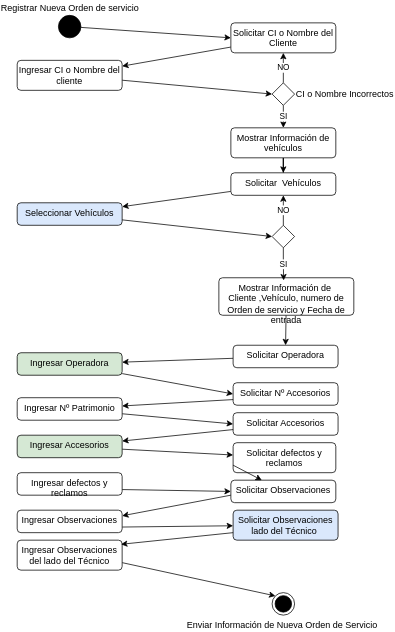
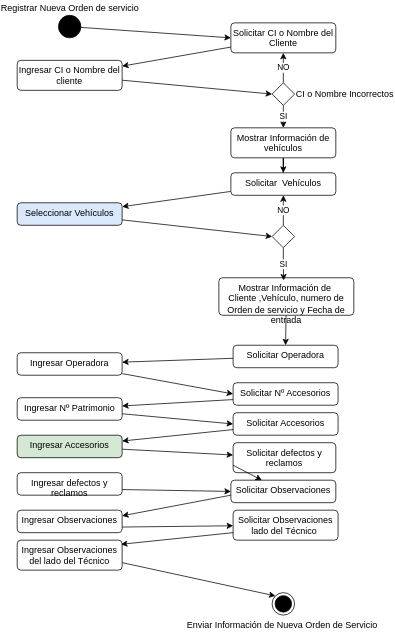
  <mxCell id="0" />
  <mxCell id="1" parent="0" />
  <mxCell id="2" value="Enviar Información de Nueva Orden de Servicio&amp;nbsp;" style="ellipse;html=1;shape=endState;fillColor=strokeColor;labelPosition=center;verticalLabelPosition=bottom;align=center;verticalAlign=top;" vertex="1" parent="1"><mxGeometry x="360" y="790" width="30" height="30" as="geometry" /></mxCell>
  <mxCell id="3" style="rounded=0;orthogonalLoop=1;jettySize=auto;html=1;" edge="1" parent="1" source="4" target="11"><mxGeometry relative="1" as="geometry" /></mxCell>
  <mxCell id="4" value="&lt;font style=&quot;vertical-align: inherit;&quot;&gt;&lt;font style=&quot;vertical-align: inherit;&quot;&gt;Solicitar CI o Nombre del Cliente&lt;/font&gt;&lt;/font&gt;" style="html=1;align=center;verticalAlign=top;rounded=1;absoluteArcSize=1;arcSize=10;dashed=0;whiteSpace=wrap;" vertex="1" parent="1"><mxGeometry x="305" y="30" width="140" height="40" as="geometry" /></mxCell>
  <mxCell id="5" style="rounded=0;orthogonalLoop=1;jettySize=auto;html=1;entryX=0;entryY=0.5;entryDx=0;entryDy=0;" edge="1" parent="1" source="6" target="4"><mxGeometry relative="1" as="geometry" /></mxCell>
  <mxCell id="6" value="Registrar Nueva Orden de servicio" style="ellipse;fillColor=strokeColor;html=1;labelPosition=center;verticalLabelPosition=top;align=center;verticalAlign=bottom;" vertex="1" parent="1"><mxGeometry x="75" y="20" width="30" height="30" as="geometry" /></mxCell>
  <mxCell id="7" value="NO" style="edgeStyle=orthogonalEdgeStyle;rounded=0;orthogonalLoop=1;jettySize=auto;html=1;entryX=0.5;entryY=1;entryDx=0;entryDy=0;" edge="1" parent="1" source="9" target="4"><mxGeometry relative="1" as="geometry" /></mxCell>
  <mxCell id="8" value="SI" style="edgeStyle=orthogonalEdgeStyle;rounded=0;orthogonalLoop=1;jettySize=auto;html=1;entryX=0.5;entryY=0;entryDx=0;entryDy=0;" edge="1" parent="1" source="9" target="13"><mxGeometry x="0.4" relative="1" as="geometry"><mxPoint x="375" y="180" as="targetPoint" /><mxPoint as="offset" /></mxGeometry></mxCell>
  <mxCell id="9" value="CI o Nombre Incorrectos" style="rhombus;labelPosition=right;verticalLabelPosition=middle;align=left;verticalAlign=middle;" vertex="1" parent="1"><mxGeometry x="360" y="110" width="30" height="30" as="geometry" /></mxCell>
  <mxCell id="10" style="rounded=0;orthogonalLoop=1;jettySize=auto;html=1;entryX=0;entryY=0.5;entryDx=0;entryDy=0;" edge="1" parent="1" source="11" target="9"><mxGeometry relative="1" as="geometry" /></mxCell>
  <mxCell id="11" value="Ingresar CI o Nombre del cliente" style="html=1;align=center;verticalAlign=top;rounded=1;absoluteArcSize=1;arcSize=10;dashed=0;whiteSpace=wrap;" vertex="1" parent="1"><mxGeometry x="20" y="80" width="140" height="40" as="geometry" /></mxCell>
  <mxCell id="12" style="edgeStyle=orthogonalEdgeStyle;rounded=0;orthogonalLoop=1;jettySize=auto;html=1;" edge="1" parent="1" source="13" target="15"><mxGeometry relative="1" as="geometry" /></mxCell>
  <mxCell id="13" value="&lt;font style=&quot;vertical-align: inherit;&quot;&gt;&lt;font style=&quot;vertical-align: inherit;&quot;&gt;Mostrar Información de vehículos&lt;/font&gt;&lt;/font&gt;" style="html=1;align=center;verticalAlign=top;rounded=1;absoluteArcSize=1;arcSize=10;dashed=0;whiteSpace=wrap;" vertex="1" parent="1"><mxGeometry x="305" y="170" width="140" height="40" as="geometry" /></mxCell>
  <mxCell id="14" style="rounded=0;orthogonalLoop=1;jettySize=auto;html=1;" edge="1" parent="1" source="15" target="16"><mxGeometry relative="1" as="geometry" /></mxCell>
  <mxCell id="15" value="&lt;font style=&quot;vertical-align: inherit;&quot;&gt;&lt;font style=&quot;vertical-align: inherit;&quot;&gt;Solicitar&amp;nbsp; Vehículos&lt;/font&gt;&lt;/font&gt;" style="html=1;align=center;verticalAlign=top;rounded=1;absoluteArcSize=1;arcSize=10;dashed=0;whiteSpace=wrap;" vertex="1" parent="1"><mxGeometry x="305" y="230" width="140" height="30" as="geometry" /></mxCell>
  <mxCell id="16" value="&lt;font style=&quot;vertical-align: inherit;&quot;&gt;&lt;font style=&quot;vertical-align: inherit;&quot;&gt;Seleccionar Vehículos&lt;/font&gt;&lt;/font&gt;" style="html=1;align=center;verticalAlign=top;rounded=1;absoluteArcSize=1;arcSize=10;dashed=0;whiteSpace=wrap;fillColor=#dae8fc;" vertex="1" parent="1"><mxGeometry x="20" y="270" width="140" height="30" as="geometry" /></mxCell>
  <mxCell id="17" style="rounded=0;orthogonalLoop=1;jettySize=auto;html=1;entryX=0.5;entryY=0;entryDx=0;entryDy=0;" edge="1" parent="1" source="18" target="20"><mxGeometry relative="1" as="geometry" /></mxCell>
  <mxCell id="18" value="&lt;font style=&quot;vertical-align: inherit;&quot;&gt;&lt;font style=&quot;vertical-align: inherit;&quot;&gt;Mostrar Información de&amp;nbsp;&lt;/font&gt;&lt;/font&gt;&lt;div&gt;&lt;font style=&quot;vertical-align: inherit;&quot;&gt;&lt;font style=&quot;vertical-align: inherit;&quot;&gt;Cliente ,Vehículo, numero de Orden de servicio y Fecha de entrada&lt;/font&gt;&lt;/font&gt;&lt;/div&gt;" style="html=1;align=center;verticalAlign=top;rounded=1;absoluteArcSize=1;arcSize=10;dashed=0;whiteSpace=wrap;" vertex="1" parent="1"><mxGeometry x="289" y="370" width="180" height="50" as="geometry" /></mxCell>
  <mxCell id="19" style="rounded=0;orthogonalLoop=1;jettySize=auto;html=1;" edge="1" parent="1" source="20" target="27"><mxGeometry relative="1" as="geometry" /></mxCell>
  <mxCell id="20" value="Solicitar Operadora" style="html=1;align=center;verticalAlign=top;rounded=1;absoluteArcSize=1;arcSize=10;dashed=0;whiteSpace=wrap;" vertex="1" parent="1"><mxGeometry x="308" y="460" width="140" height="30" as="geometry" /></mxCell>
  <mxCell id="21" value="Solicitar Nº Accesorios" style="html=1;align=center;verticalAlign=top;rounded=1;absoluteArcSize=1;arcSize=10;dashed=0;whiteSpace=wrap;" vertex="1" parent="1"><mxGeometry x="308" y="510" width="140" height="30" as="geometry" /></mxCell>
  <mxCell id="22" value="Solicitar Accesorios" style="html=1;align=center;verticalAlign=top;rounded=1;absoluteArcSize=1;arcSize=10;dashed=0;whiteSpace=wrap;" vertex="1" parent="1"><mxGeometry x="308" y="550" width="140" height="30" as="geometry" /></mxCell>
  <mxCell id="23" value="Solicitar defectos y reclamos" style="html=1;align=center;verticalAlign=top;rounded=1;absoluteArcSize=1;arcSize=10;dashed=0;whiteSpace=wrap;" vertex="1" parent="1"><mxGeometry x="308" y="590" width="137" height="40" as="geometry" /></mxCell>
  <mxCell id="24" value="Solicitar Observaciones" style="html=1;align=center;verticalAlign=top;rounded=1;absoluteArcSize=1;arcSize=10;dashed=0;whiteSpace=wrap;" vertex="1" parent="1"><mxGeometry x="305" y="640" width="140" height="30" as="geometry" /></mxCell>
- <mxCell id="25" value="Solicitar Observaciones lado del Técnico&amp;nbsp;" style="html=1;align=center;verticalAlign=top;rounded=1;absoluteArcSize=1;arcSize=10;dashed=0;whiteSpace=wrap;fillColor=#dae8fc;" vertex="1" parent="1"><mxGeometry x="308" y="680" width="140" height="40" as="geometry" /></mxCell>
+ <mxCell id="25" value="Solicitar Observaciones lado del Técnico&amp;nbsp;" style="html=1;align=center;verticalAlign=top;rounded=1;absoluteArcSize=1;arcSize=10;dashed=0;whiteSpace=wrap;" vertex="1" parent="1"><mxGeometry x="308" y="680" width="140" height="40" as="geometry" /></mxCell>
  <mxCell id="26" style="rounded=0;orthogonalLoop=1;jettySize=auto;html=1;entryX=0;entryY=0.5;entryDx=0;entryDy=0;" edge="1" parent="1" source="27" target="21"><mxGeometry relative="1" as="geometry" /></mxCell>
- <mxCell id="27" value="Ingresar Operadora" style="html=1;align=center;verticalAlign=top;rounded=1;absoluteArcSize=1;arcSize=10;dashed=0;whiteSpace=wrap;fillColor=#d5e8d4;" vertex="1" parent="1"><mxGeometry x="20" y="470" width="140" height="30" as="geometry" /></mxCell>
+ <mxCell id="27" value="Ingresar Operadora" style="html=1;align=center;verticalAlign=top;rounded=1;absoluteArcSize=1;arcSize=10;dashed=0;whiteSpace=wrap;" vertex="1" parent="1"><mxGeometry x="20" y="470" width="140" height="30" as="geometry" /></mxCell>
  <mxCell id="28" style="rounded=0;orthogonalLoop=1;jettySize=auto;html=1;exitX=0;exitY=0.75;exitDx=0;exitDy=0;" edge="1" parent="1" source="21" target="30"><mxGeometry relative="1" as="geometry"><mxPoint x="303" y="532" as="sourcePoint" /></mxGeometry></mxCell>
  <mxCell id="29" style="rounded=0;orthogonalLoop=1;jettySize=auto;html=1;entryX=0;entryY=0.5;entryDx=0;entryDy=0;" edge="1" parent="1" source="30" target="22"><mxGeometry relative="1" as="geometry"><mxPoint x="303" y="580" as="targetPoint" /></mxGeometry></mxCell>
  <mxCell id="30" value="Ingresar Nº Patrimonio" style="html=1;align=center;verticalAlign=top;rounded=1;absoluteArcSize=1;arcSize=10;dashed=0;whiteSpace=wrap;" vertex="1" parent="1"><mxGeometry x="20" y="530" width="140" height="30" as="geometry" /></mxCell>
  <mxCell id="31" style="rounded=0;orthogonalLoop=1;jettySize=auto;html=1;entryX=1;entryY=0.25;entryDx=0;entryDy=0;" edge="1" parent="1" target="33"><mxGeometry relative="1" as="geometry"><mxPoint x="305" y="660" as="sourcePoint" /><Array as="points"><mxPoint x="305" y="660" /></Array></mxGeometry></mxCell>
  <mxCell id="32" style="rounded=0;orthogonalLoop=1;jettySize=auto;html=1;exitX=1;exitY=0.75;exitDx=0;exitDy=0;" edge="1" parent="1" source="33" target="25"><mxGeometry relative="1" as="geometry"><mxPoint x="253" y="865" as="targetPoint" /></mxGeometry></mxCell>
  <mxCell id="33" value="Ingresar Observaciones" style="html=1;align=center;verticalAlign=top;rounded=1;absoluteArcSize=1;arcSize=10;dashed=0;whiteSpace=wrap;" vertex="1" parent="1"><mxGeometry x="20" y="680" width="140" height="30" as="geometry" /></mxCell>
  <mxCell id="34" style="rounded=0;orthogonalLoop=1;jettySize=auto;html=1;exitX=0;exitY=0.75;exitDx=0;exitDy=0;" edge="1" parent="1" source="23" target="24"><mxGeometry relative="1" as="geometry"><mxPoint x="308" y="778" as="sourcePoint" /><mxPoint x="172.256" y="660" as="targetPoint" /></mxGeometry></mxCell>
  <mxCell id="35" style="rounded=0;orthogonalLoop=1;jettySize=auto;html=1;entryX=0;entryY=0.5;entryDx=0;entryDy=0;exitX=1;exitY=0.75;exitDx=0;exitDy=0;" edge="1" parent="1" source="36" target="24"><mxGeometry relative="1" as="geometry"><mxPoint x="243" y="815" as="targetPoint" /></mxGeometry></mxCell>
  <mxCell id="36" value="Ingresar defectos y reclamos" style="html=1;align=center;verticalAlign=top;rounded=1;absoluteArcSize=1;arcSize=10;dashed=0;whiteSpace=wrap;" vertex="1" parent="1"><mxGeometry x="20" y="630" width="140" height="30" as="geometry" /></mxCell>
  <mxCell id="37" style="rounded=0;orthogonalLoop=1;jettySize=auto;html=1;exitX=0;exitY=0.75;exitDx=0;exitDy=0;" edge="1" parent="1" source="22" target="39"><mxGeometry relative="1" as="geometry"><mxPoint x="293" y="608" as="sourcePoint" /></mxGeometry></mxCell>
  <mxCell id="38" style="rounded=0;orthogonalLoop=1;jettySize=auto;html=1;" edge="1" parent="1" source="39" target="23"><mxGeometry relative="1" as="geometry"><mxPoint x="293" y="640" as="targetPoint" /></mxGeometry></mxCell>
  <mxCell id="39" value="Ingresar Accesorios" style="html=1;align=center;verticalAlign=top;rounded=1;absoluteArcSize=1;arcSize=10;dashed=0;whiteSpace=wrap;fillColor=#d5e8d4;" vertex="1" parent="1"><mxGeometry x="20" y="580" width="140" height="30" as="geometry" /></mxCell>
  <mxCell id="40" style="rounded=0;orthogonalLoop=1;jettySize=auto;html=1;exitX=1;exitY=0.75;exitDx=0;exitDy=0;entryX=0;entryY=0;entryDx=0;entryDy=0;" edge="1" parent="1" source="41" target="2"><mxGeometry relative="1" as="geometry"><mxPoint x="293" y="771" as="targetPoint" /></mxGeometry></mxCell>
  <mxCell id="41" value="Ingresar Observaciones del lado del Técnico" style="html=1;align=center;verticalAlign=top;rounded=1;absoluteArcSize=1;arcSize=10;dashed=0;whiteSpace=wrap;" vertex="1" parent="1"><mxGeometry x="20" y="720" width="140" height="40" as="geometry" /></mxCell>
  <mxCell id="42" style="rounded=0;orthogonalLoop=1;jettySize=auto;html=1;exitX=0;exitY=0.75;exitDx=0;exitDy=0;entryX=0.989;entryY=0.138;entryDx=0;entryDy=0;entryPerimeter=0;" edge="1" parent="1" source="25" target="41"><mxGeometry relative="1" as="geometry"><mxPoint x="323" y="740" as="sourcePoint" /><mxPoint x="175" y="758" as="targetPoint" /></mxGeometry></mxCell>
  <mxCell id="43" value="NO" style="rounded=0;orthogonalLoop=1;jettySize=auto;html=1;entryX=0.5;entryY=1;entryDx=0;entryDy=0;" edge="1" parent="1" source="44" target="15"><mxGeometry relative="1" as="geometry" /></mxCell>
  <mxCell id="44" value="" style="rhombus;labelPosition=right;verticalLabelPosition=middle;align=left;verticalAlign=middle;" vertex="1" parent="1"><mxGeometry x="360" y="300" width="30" height="30" as="geometry" /></mxCell>
  <mxCell id="45" style="rounded=0;orthogonalLoop=1;jettySize=auto;html=1;entryX=0;entryY=0.5;entryDx=0;entryDy=0;" edge="1" parent="1" source="16" target="44"><mxGeometry relative="1" as="geometry" /></mxCell>
  <mxCell id="46" value="SI" style="edgeStyle=orthogonalEdgeStyle;rounded=0;orthogonalLoop=1;jettySize=auto;html=1;entryX=0.48;entryY=0.071;entryDx=0;entryDy=0;entryPerimeter=0;" edge="1" parent="1" source="44" target="18"><mxGeometry relative="1" as="geometry" /></mxCell>
